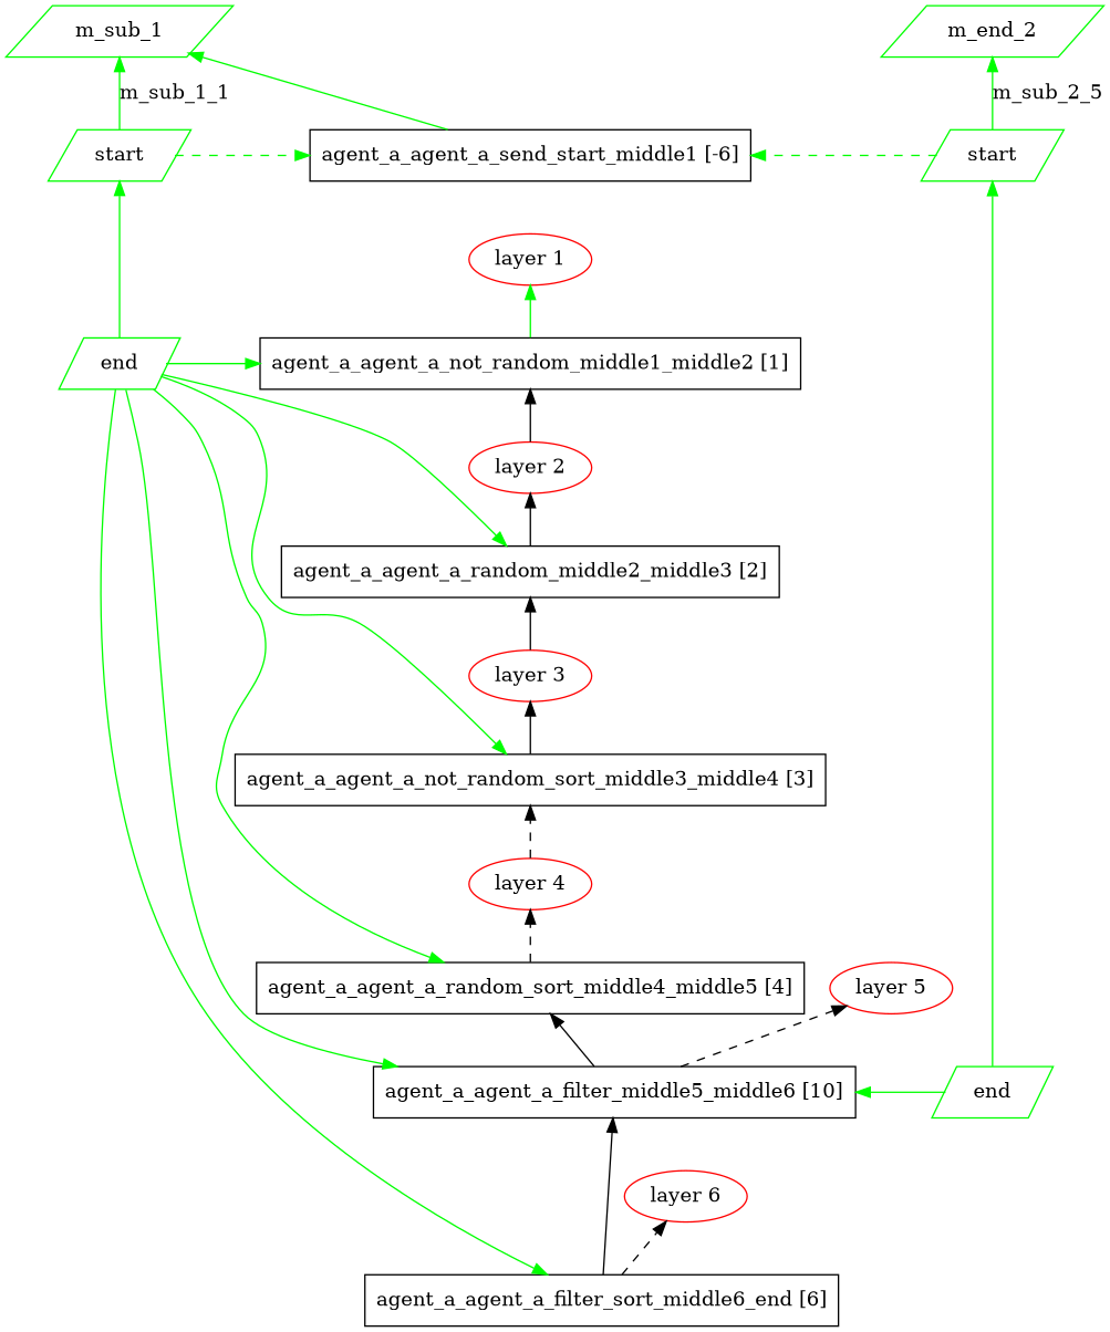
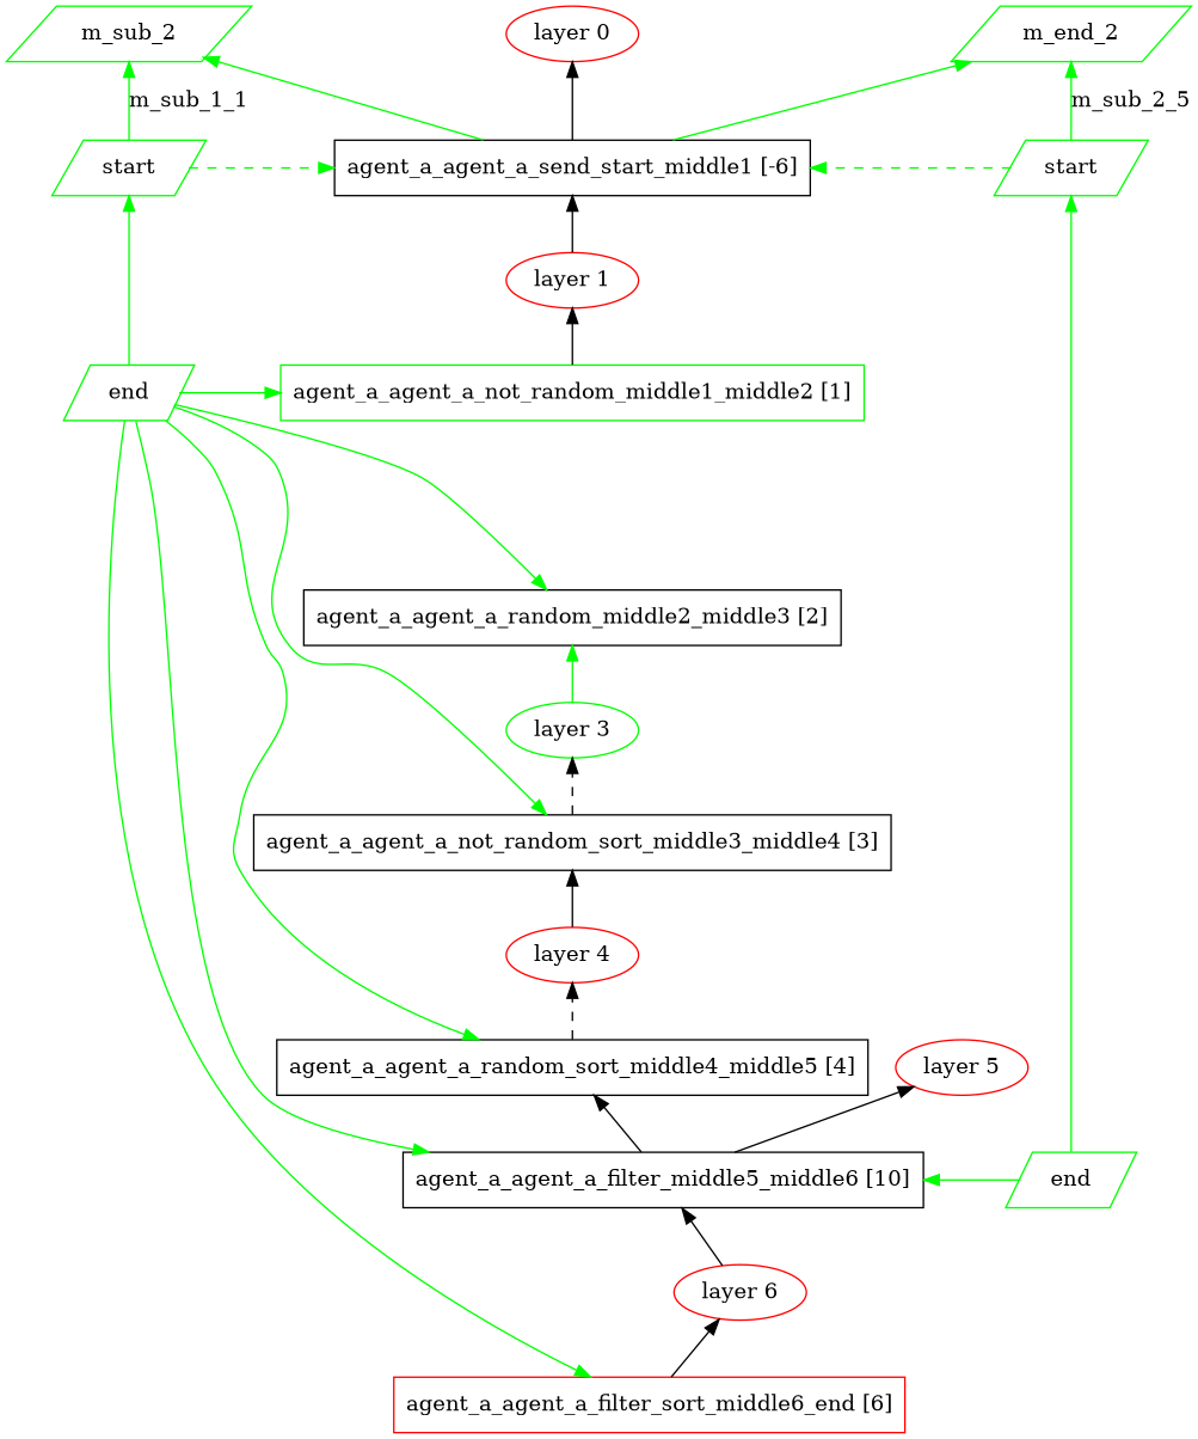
  digraph {
    rankdir=BT
    edge [color="#00ff00"]
    n1 [label="agent_a_agent_a_send_start_middle1 [-6]" shape=rect]
    n2 [color="#00ff00" label=start shape=parallelogram]
-   n3 [label="agent_a_agent_a_not_random_middle1_middle2 [1]" shape=rect]
+   n3 [label="agent_a_agent_a_not_random_middle1_middle2 [1]" shape=rect color="#00ff00"]
    n4 [color="#00ff00" label=end shape=parallelogram]
    n5 [color="#00ff00" label=start shape=parallelogram]
    n6 [label="agent_a_agent_a_filter_middle5_middle6 [10]" shape=rect]
    n7 [color="#00ff00" label=end shape=parallelogram]
-   n9 [color="#00ff00" label=m_sub_1 shape=parallelogram]
+   n8 [color="#ff0000" label="layer 0"]
+   n9 [color="#00ff00" label=m_sub_2 shape=parallelogram]
    n10 [color="#00ff00" label=m_end_2 shape=parallelogram]
    n11 [color="#ff0000" label="layer 1"]
    n12 [label="agent_a_agent_a_random_middle2_middle3 [2]" shape=rect]
    n13 [label="agent_a_agent_a_not_random_sort_middle3_middle4 [3]" shape=rect]
    n14 [label="agent_a_agent_a_random_sort_middle4_middle5 [4]" shape=rect]
-   n15 [label="agent_a_agent_a_filter_sort_middle6_end [6]" shape=rect]
+   n15 [label="agent_a_agent_a_filter_sort_middle6_end [6]" shape=rect color="#ff0000"]
    n16 [color="#ff0000" label="layer 5"]
-   n17 [color="#ff0000" label="layer 2"]
-   n18 [color="#ff0000" label="layer 3"]
+   n18 [color="#00ff00" label="layer 3"]
    n19 [color="#ff0000" label="layer 4"]
    n20 [color="#ff0000" label="layer 6"]
    subgraph sub_1 {
      rank=same
      n1
      n2
    }
    subgraph sub_2 {
      rank=same
      n3
      n4
    }
    subgraph sub_3 {
      rank=same
      n1
      n5
    }
    subgraph sub_4 {
      rank=same
      n6
      n7
    }
+   n1 -> n8 [color=""]
    n1 -> n9 [constraint=false]
+   n1 -> n10 [constraint=false]
    n2 -> n1 [constraint=false style=dashed]
    n2 -> n9 [label=m_sub_1_1]
-   n3 -> n11
+   n3 -> n11 [color=""]
    n4 -> n2
    n4 -> n3 [constraint=false]
    n4 -> n6 [constraint=false]
    n4 -> n12 [constraint=false]
    n4 -> n13 [constraint=false]
    n4 -> n14 [constraint=false]
    n4 -> n15 [constraint=false]
    n5 -> n1 [constraint=false style=dashed]
    n5 -> n10 [label=m_sub_2_5]
    n6 -> n14 [color=""]
-   n6 -> n16 [style=dashed color=""]
+   n6 -> n16 [color=""]
    n7 -> n5
    n7 -> n6 [constraint=false]
-   n12 -> n17 [color=""]
-   n13 -> n18 [color=""]
+   n11 -> n1 [color=""]
+   n13 -> n18 [style=dashed color=""]
    n14 -> n19 [style=dashed color=""]
-   n15 -> n20 [style=dashed color=""]
-   n17 -> n3 [color=""]
-   n18 -> n12 [color=""]
-   n19 -> n13 [style=dashed color=""]
-   n15 -> n6 [color=""]
+   n15 -> n20 [color=""]
+   n18 -> n12
+   n19 -> n13 [color=""]
+   n20 -> n6 [color=""]
  }
